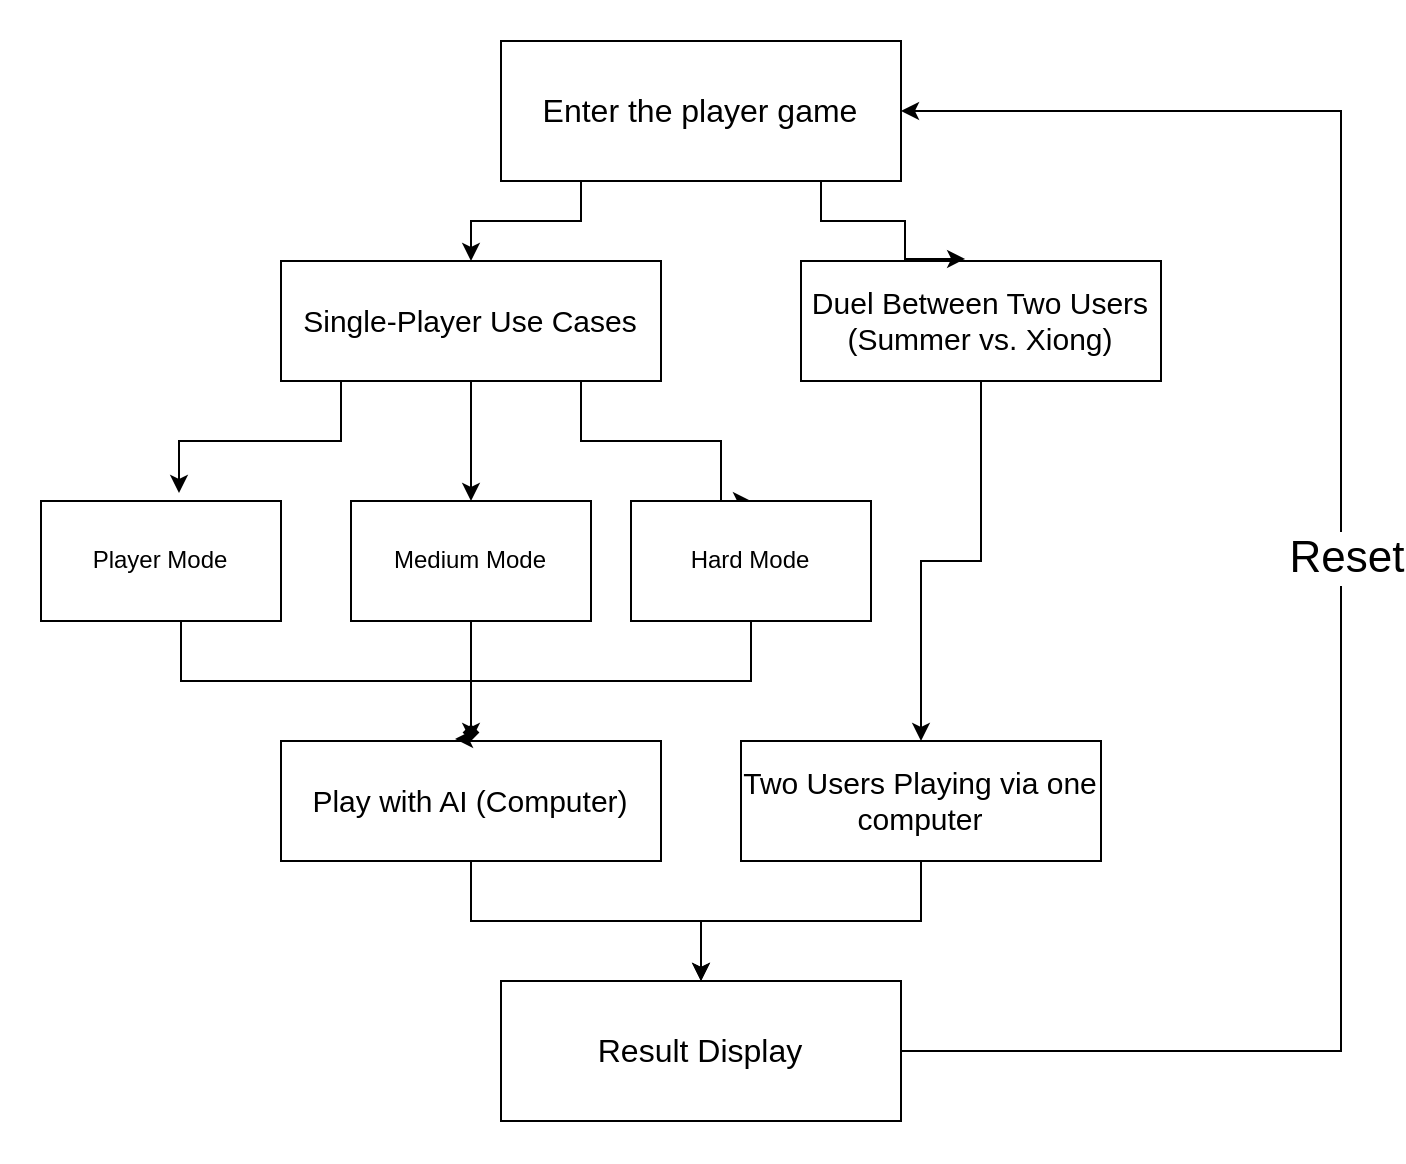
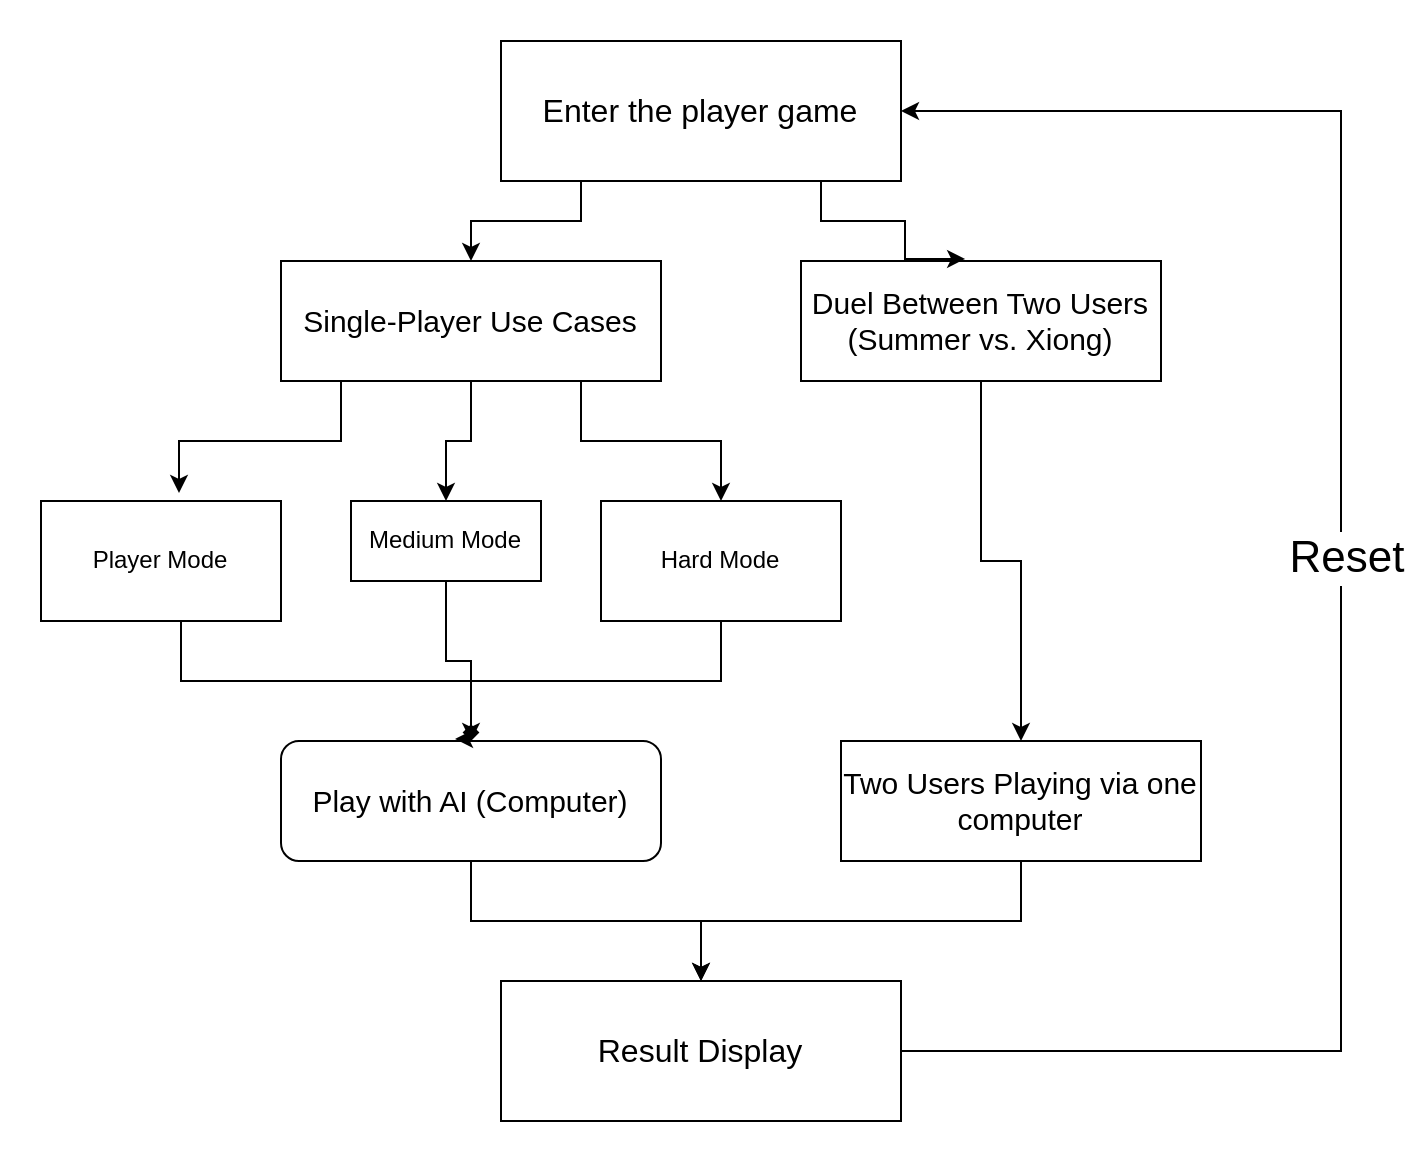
  <mxCell id="0" />
  <mxCell id="1" parent="0" />
  <mxCell id="2" style="edgeStyle=orthogonalEdgeStyle;rounded=0;orthogonalLoop=1;jettySize=auto;html=1;entryX=0.5;entryY=0;entryDx=0;entryDy=0;" edge="1" parent="1" source="3" target="8"><mxGeometry relative="1" as="geometry"><Array as="points"><mxPoint x="290" y="110" /><mxPoint x="235" y="110" /></Array></mxGeometry></mxCell>
  <mxCell id="3" value="&lt;font style=&quot;font-size: 16px;&quot;&gt;Enter the player game&lt;/font&gt;" style="rounded=0;whiteSpace=wrap;html=1;" vertex="1" parent="1"><mxGeometry x="250" y="20" width="200" height="70" as="geometry" /></mxCell>
  <mxCell id="4" style="edgeStyle=orthogonalEdgeStyle;rounded=0;orthogonalLoop=1;jettySize=auto;html=1;entryX=0.5;entryY=0;entryDx=0;entryDy=0;" edge="1" parent="1" source="5" target="17"><mxGeometry relative="1" as="geometry" /></mxCell>
  <mxCell id="5" value="&lt;font style=&quot;font-size: 15px;&quot;&gt;Duel Between Two Users&lt;br&gt;(Summer vs. Xiong)&lt;/font&gt;" style="rounded=0;whiteSpace=wrap;html=1;" vertex="1" parent="1"><mxGeometry x="400" y="130" width="180" height="60" as="geometry" /></mxCell>
  <mxCell id="6" style="edgeStyle=orthogonalEdgeStyle;rounded=0;orthogonalLoop=1;jettySize=auto;html=1;entryX=0.5;entryY=0;entryDx=0;entryDy=0;" edge="1" parent="1" source="8" target="13"><mxGeometry relative="1" as="geometry"><Array as="points"><mxPoint x="290" y="220" /><mxPoint x="360" y="220" /></Array></mxGeometry></mxCell>
  <mxCell id="7" style="edgeStyle=orthogonalEdgeStyle;rounded=0;orthogonalLoop=1;jettySize=auto;html=1;entryX=0.5;entryY=0;entryDx=0;entryDy=0;" edge="1" parent="1" source="8" target="11"><mxGeometry relative="1" as="geometry" /></mxCell>
  <mxCell id="8" value="&lt;font style=&quot;font-size: 15px;&quot;&gt;Single-Player Use Cases&lt;/font&gt;" style="rounded=0;whiteSpace=wrap;html=1;" vertex="1" parent="1"><mxGeometry x="140" y="130" width="190" height="60" as="geometry" /></mxCell>
  <mxCell id="9" value="Player Mode" style="rounded=0;whiteSpace=wrap;html=1;" vertex="1" parent="1"><mxGeometry x="20" y="250" width="120" height="60" as="geometry" /></mxCell>
  <mxCell id="10" style="edgeStyle=orthogonalEdgeStyle;rounded=0;orthogonalLoop=1;jettySize=auto;html=1;entryX=0.5;entryY=0;entryDx=0;entryDy=0;endArrow=diamond;" edge="1" parent="1" source="11" target="15"><mxGeometry relative="1" as="geometry" /></mxCell>
- <mxCell id="11" value="Medium Mode" style="rounded=0;whiteSpace=wrap;html=1;" vertex="1" parent="1"><mxGeometry x="175" y="250" width="120" height="60" as="geometry" /></mxCell>
+ <mxCell id="11" value="Medium Mode" style="rounded=0;whiteSpace=wrap;html=1;" vertex="1" parent="1"><mxGeometry x="175" y="250" width="95" height="40" as="geometry" /></mxCell>
  <mxCell id="12" style="edgeStyle=orthogonalEdgeStyle;rounded=0;orthogonalLoop=1;jettySize=auto;html=1;entryX=0.5;entryY=0;entryDx=0;entryDy=0;" edge="1" parent="1" source="13" target="15"><mxGeometry relative="1" as="geometry" /></mxCell>
- <mxCell id="13" value="Hard Mode" style="rounded=0;whiteSpace=wrap;html=1;" vertex="1" parent="1"><mxGeometry x="315" y="250" width="120" height="60" as="geometry" /></mxCell>
+ <mxCell id="13" value="Hard Mode" style="rounded=0;whiteSpace=wrap;html=1;" vertex="1" parent="1"><mxGeometry x="300" y="250" width="120" height="60" as="geometry" /></mxCell>
  <mxCell id="14" style="edgeStyle=orthogonalEdgeStyle;rounded=0;orthogonalLoop=1;jettySize=auto;html=1;" edge="1" parent="1" source="15" target="20"><mxGeometry relative="1" as="geometry" /></mxCell>
- <mxCell id="15" value="&lt;font style=&quot;font-size: 15px;&quot;&gt;Play with AI (Computer)&lt;/font&gt;" style="rounded=0;whiteSpace=wrap;html=1;" vertex="1" parent="1"><mxGeometry x="140" y="370" width="190" height="60" as="geometry" /></mxCell>
+ <mxCell id="15" value="&lt;font style=&quot;font-size: 15px;&quot;&gt;Play with AI (Computer)&lt;/font&gt;" style="whiteSpace=wrap;html=1;rounded=1;" vertex="1" parent="1"><mxGeometry x="140" y="370" width="190" height="60" as="geometry" /></mxCell>
  <mxCell id="16" style="edgeStyle=orthogonalEdgeStyle;rounded=0;orthogonalLoop=1;jettySize=auto;html=1;entryX=0.5;entryY=0;entryDx=0;entryDy=0;" edge="1" parent="1" source="17" target="20"><mxGeometry relative="1" as="geometry" /></mxCell>
- <mxCell id="17" value="&lt;span style=&quot;font-size: 15px;&quot;&gt;Two Users Playing via one computer&lt;/span&gt;" style="rounded=0;whiteSpace=wrap;html=1;" vertex="1" parent="1"><mxGeometry x="370" y="370" width="180" height="60" as="geometry" /></mxCell>
+ <mxCell id="17" value="&lt;span style=&quot;font-size: 15px;&quot;&gt;Two Users Playing via one computer&lt;/span&gt;" style="rounded=0;whiteSpace=wrap;html=1;" vertex="1" parent="1"><mxGeometry x="420" y="370" width="180" height="60" as="geometry" /></mxCell>
  <mxCell id="18" style="edgeStyle=orthogonalEdgeStyle;rounded=0;orthogonalLoop=1;jettySize=auto;html=1;entryX=1;entryY=0.5;entryDx=0;entryDy=0;" edge="1" parent="1" source="20" target="3"><mxGeometry relative="1" as="geometry"><Array as="points"><mxPoint x="670" y="525" /><mxPoint x="670" y="55" /></Array></mxGeometry></mxCell>
  <mxCell id="19" value="&lt;font style=&quot;font-size: 22px;&quot;&gt;Reset&lt;/font&gt;" style="edgeLabel;html=1;align=center;verticalAlign=middle;resizable=0;points=[];" vertex="1" connectable="0" parent="18"><mxGeometry x="0.026" y="-2" relative="1" as="geometry"><mxPoint as="offset" /></mxGeometry></mxCell>
  <mxCell id="20" value="&lt;font style=&quot;font-size: 16px;&quot;&gt;Result Display&lt;/font&gt;" style="rounded=0;whiteSpace=wrap;html=1;" vertex="1" parent="1"><mxGeometry x="250" y="490" width="200" height="70" as="geometry" /></mxCell>
  <mxCell id="21" style="edgeStyle=orthogonalEdgeStyle;rounded=0;orthogonalLoop=1;jettySize=auto;html=1;entryX=0.456;entryY=-0.017;entryDx=0;entryDy=0;entryPerimeter=0;" edge="1" parent="1" source="3" target="5"><mxGeometry relative="1" as="geometry"><Array as="points"><mxPoint x="410" y="110" /><mxPoint x="452" y="110" /></Array></mxGeometry></mxCell>
  <mxCell id="22" style="edgeStyle=orthogonalEdgeStyle;rounded=0;orthogonalLoop=1;jettySize=auto;html=1;entryX=0.575;entryY=-0.067;entryDx=0;entryDy=0;entryPerimeter=0;" edge="1" parent="1" source="8" target="9"><mxGeometry relative="1" as="geometry"><Array as="points"><mxPoint x="170" y="220" /><mxPoint x="89" y="220" /></Array></mxGeometry></mxCell>
  <mxCell id="23" style="edgeStyle=orthogonalEdgeStyle;rounded=0;orthogonalLoop=1;jettySize=auto;html=1;entryX=0.458;entryY=-0.017;entryDx=0;entryDy=0;entryPerimeter=0;" edge="1" parent="1" source="9" target="15"><mxGeometry relative="1" as="geometry"><Array as="points"><mxPoint x="90" y="340" /><mxPoint x="235" y="340" /><mxPoint x="235" y="369" /></Array></mxGeometry></mxCell>
